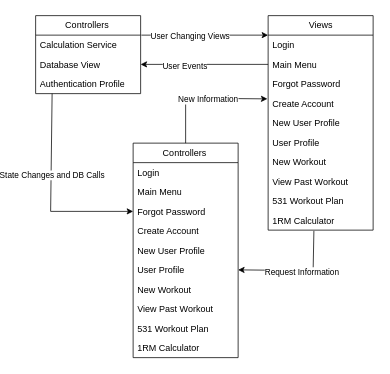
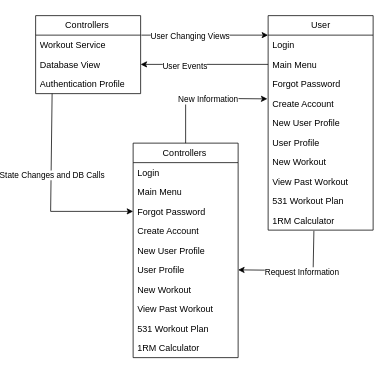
  <mxCell id="0" />
  <mxCell id="1" parent="0" />
  <mxCell id="2" value="Controllers&amp;nbsp;" style="swimlane;fontStyle=0;childLayout=stackLayout;horizontal=1;startSize=26;fillColor=none;horizontalStack=0;resizeParent=1;resizeParentMax=0;resizeLast=0;collapsible=1;marginBottom=0;html=1;" vertex="1" parent="1"><mxGeometry x="20" y="20" width="140" height="104" as="geometry" /></mxCell>
- <mxCell id="3" value="Calculation Service&amp;nbsp;" style="text;strokeColor=none;fillColor=none;align=left;verticalAlign=top;spacingLeft=4;spacingRight=4;overflow=hidden;rotatable=0;points=[[0,0.5],[1,0.5]];portConstraint=eastwest;whiteSpace=wrap;html=1;" vertex="1" parent="2"><mxGeometry y="26" width="140" height="26" as="geometry" /></mxCell>
+ <mxCell id="3" value="Workout Service&amp;nbsp;" style="text;strokeColor=none;fillColor=none;align=left;verticalAlign=top;spacingLeft=4;spacingRight=4;overflow=hidden;rotatable=0;points=[[0,0.5],[1,0.5]];portConstraint=eastwest;whiteSpace=wrap;html=1;" vertex="1" parent="2"><mxGeometry y="26" width="140" height="26" as="geometry" /></mxCell>
  <mxCell id="4" value="Database View&amp;nbsp;" style="text;strokeColor=none;fillColor=none;align=left;verticalAlign=top;spacingLeft=4;spacingRight=4;overflow=hidden;rotatable=0;points=[[0,0.5],[1,0.5]];portConstraint=eastwest;whiteSpace=wrap;html=1;" vertex="1" parent="2"><mxGeometry y="52" width="140" height="26" as="geometry" /></mxCell>
  <mxCell id="5" value="Authentication Profile" style="text;strokeColor=none;fillColor=none;align=left;verticalAlign=top;spacingLeft=4;spacingRight=4;overflow=hidden;rotatable=0;points=[[0,0.5],[1,0.5]];portConstraint=eastwest;whiteSpace=wrap;html=1;" vertex="1" parent="2"><mxGeometry y="78" width="140" height="26" as="geometry" /></mxCell>
- <mxCell id="6" value="Views" style="swimlane;fontStyle=0;childLayout=stackLayout;horizontal=1;startSize=26;fillColor=none;horizontalStack=0;resizeParent=1;resizeParentMax=0;resizeLast=0;collapsible=1;marginBottom=0;html=1;" vertex="1" parent="1"><mxGeometry x="330" y="20" width="140" height="286" as="geometry" /></mxCell>
+ <mxCell id="6" value="User" style="swimlane;fontStyle=0;childLayout=stackLayout;horizontal=1;startSize=26;fillColor=none;horizontalStack=0;resizeParent=1;resizeParentMax=0;resizeLast=0;collapsible=1;marginBottom=0;html=1;" vertex="1" parent="1"><mxGeometry x="330" y="20" width="140" height="286" as="geometry" /></mxCell>
  <mxCell id="7" value="Login&amp;nbsp;" style="text;strokeColor=none;fillColor=none;align=left;verticalAlign=top;spacingLeft=4;spacingRight=4;overflow=hidden;rotatable=0;points=[[0,0.5],[1,0.5]];portConstraint=eastwest;whiteSpace=wrap;html=1;" vertex="1" parent="6"><mxGeometry y="26" width="140" height="26" as="geometry" /></mxCell>
  <mxCell id="8" value="Main Menu" style="text;strokeColor=none;fillColor=none;align=left;verticalAlign=top;spacingLeft=4;spacingRight=4;overflow=hidden;rotatable=0;points=[[0,0.5],[1,0.5]];portConstraint=eastwest;whiteSpace=wrap;html=1;" vertex="1" parent="6"><mxGeometry y="52" width="140" height="26" as="geometry" /></mxCell>
  <mxCell id="9" value="Forgot Password" style="text;strokeColor=none;fillColor=none;align=left;verticalAlign=top;spacingLeft=4;spacingRight=4;overflow=hidden;rotatable=0;points=[[0,0.5],[1,0.5]];portConstraint=eastwest;whiteSpace=wrap;html=1;" vertex="1" parent="6"><mxGeometry y="78" width="140" height="26" as="geometry" /></mxCell>
  <mxCell id="10" value="Create Account" style="text;strokeColor=none;fillColor=none;align=left;verticalAlign=top;spacingLeft=4;spacingRight=4;overflow=hidden;rotatable=0;points=[[0,0.5],[1,0.5]];portConstraint=eastwest;whiteSpace=wrap;html=1;" vertex="1" parent="6"><mxGeometry y="104" width="140" height="26" as="geometry" /></mxCell>
  <mxCell id="11" value="New User Profile" style="text;strokeColor=none;fillColor=none;align=left;verticalAlign=top;spacingLeft=4;spacingRight=4;overflow=hidden;rotatable=0;points=[[0,0.5],[1,0.5]];portConstraint=eastwest;whiteSpace=wrap;html=1;" vertex="1" parent="6"><mxGeometry y="130" width="140" height="26" as="geometry" /></mxCell>
  <mxCell id="12" value="User Profile" style="text;strokeColor=none;fillColor=none;align=left;verticalAlign=top;spacingLeft=4;spacingRight=4;overflow=hidden;rotatable=0;points=[[0,0.5],[1,0.5]];portConstraint=eastwest;whiteSpace=wrap;html=1;" vertex="1" parent="6"><mxGeometry y="156" width="140" height="26" as="geometry" /></mxCell>
  <mxCell id="13" value="New Workout" style="text;strokeColor=none;fillColor=none;align=left;verticalAlign=top;spacingLeft=4;spacingRight=4;overflow=hidden;rotatable=0;points=[[0,0.5],[1,0.5]];portConstraint=eastwest;whiteSpace=wrap;html=1;" vertex="1" parent="6"><mxGeometry y="182" width="140" height="26" as="geometry" /></mxCell>
  <mxCell id="14" value="View Past Workout" style="text;strokeColor=none;fillColor=none;align=left;verticalAlign=top;spacingLeft=4;spacingRight=4;overflow=hidden;rotatable=0;points=[[0,0.5],[1,0.5]];portConstraint=eastwest;whiteSpace=wrap;html=1;" vertex="1" parent="6"><mxGeometry y="208" width="140" height="26" as="geometry" /></mxCell>
  <mxCell id="15" value="531 Workout Plan" style="text;strokeColor=none;fillColor=none;align=left;verticalAlign=top;spacingLeft=4;spacingRight=4;overflow=hidden;rotatable=0;points=[[0,0.5],[1,0.5]];portConstraint=eastwest;whiteSpace=wrap;html=1;" vertex="1" parent="6"><mxGeometry y="234" width="140" height="26" as="geometry" /></mxCell>
  <mxCell id="16" value="1RM Calculator&amp;nbsp;" style="text;strokeColor=none;fillColor=none;align=left;verticalAlign=top;spacingLeft=4;spacingRight=4;overflow=hidden;rotatable=0;points=[[0,0.5],[1,0.5]];portConstraint=eastwest;whiteSpace=wrap;html=1;" vertex="1" parent="6"><mxGeometry y="260" width="140" height="26" as="geometry" /></mxCell>
  <mxCell id="17" value="Controllers&amp;nbsp;" style="swimlane;fontStyle=0;childLayout=stackLayout;horizontal=1;startSize=26;fillColor=none;horizontalStack=0;resizeParent=1;resizeParentMax=0;resizeLast=0;collapsible=1;marginBottom=0;html=1;" vertex="1" parent="1"><mxGeometry x="150" y="190" width="140" height="286" as="geometry" /></mxCell>
  <mxCell id="18" value="Login&amp;nbsp;" style="text;strokeColor=none;fillColor=none;align=left;verticalAlign=top;spacingLeft=4;spacingRight=4;overflow=hidden;rotatable=0;points=[[0,0.5],[1,0.5]];portConstraint=eastwest;whiteSpace=wrap;html=1;" vertex="1" parent="17"><mxGeometry y="26" width="140" height="26" as="geometry" /></mxCell>
  <mxCell id="19" value="Main Menu" style="text;strokeColor=none;fillColor=none;align=left;verticalAlign=top;spacingLeft=4;spacingRight=4;overflow=hidden;rotatable=0;points=[[0,0.5],[1,0.5]];portConstraint=eastwest;whiteSpace=wrap;html=1;" vertex="1" parent="17"><mxGeometry y="52" width="140" height="26" as="geometry" /></mxCell>
  <mxCell id="20" value="Forgot Password" style="text;strokeColor=none;fillColor=none;align=left;verticalAlign=top;spacingLeft=4;spacingRight=4;overflow=hidden;rotatable=0;points=[[0,0.5],[1,0.5]];portConstraint=eastwest;whiteSpace=wrap;html=1;" vertex="1" parent="17"><mxGeometry y="78" width="140" height="26" as="geometry" /></mxCell>
  <mxCell id="21" value="Create Account" style="text;strokeColor=none;fillColor=none;align=left;verticalAlign=top;spacingLeft=4;spacingRight=4;overflow=hidden;rotatable=0;points=[[0,0.5],[1,0.5]];portConstraint=eastwest;whiteSpace=wrap;html=1;" vertex="1" parent="17"><mxGeometry y="104" width="140" height="26" as="geometry" /></mxCell>
  <mxCell id="22" value="New User Profile" style="text;strokeColor=none;fillColor=none;align=left;verticalAlign=top;spacingLeft=4;spacingRight=4;overflow=hidden;rotatable=0;points=[[0,0.5],[1,0.5]];portConstraint=eastwest;whiteSpace=wrap;html=1;" vertex="1" parent="17"><mxGeometry y="130" width="140" height="26" as="geometry" /></mxCell>
  <mxCell id="23" value="User Profile" style="text;strokeColor=none;fillColor=none;align=left;verticalAlign=top;spacingLeft=4;spacingRight=4;overflow=hidden;rotatable=0;points=[[0,0.5],[1,0.5]];portConstraint=eastwest;whiteSpace=wrap;html=1;" vertex="1" parent="17"><mxGeometry y="156" width="140" height="26" as="geometry" /></mxCell>
  <mxCell id="24" value="New Workout" style="text;strokeColor=none;fillColor=none;align=left;verticalAlign=top;spacingLeft=4;spacingRight=4;overflow=hidden;rotatable=0;points=[[0,0.5],[1,0.5]];portConstraint=eastwest;whiteSpace=wrap;html=1;" vertex="1" parent="17"><mxGeometry y="182" width="140" height="26" as="geometry" /></mxCell>
  <mxCell id="25" value="View Past Workout" style="text;strokeColor=none;fillColor=none;align=left;verticalAlign=top;spacingLeft=4;spacingRight=4;overflow=hidden;rotatable=0;points=[[0,0.5],[1,0.5]];portConstraint=eastwest;whiteSpace=wrap;html=1;" vertex="1" parent="17"><mxGeometry y="208" width="140" height="26" as="geometry" /></mxCell>
  <mxCell id="26" value="531 Workout Plan" style="text;strokeColor=none;fillColor=none;align=left;verticalAlign=top;spacingLeft=4;spacingRight=4;overflow=hidden;rotatable=0;points=[[0,0.5],[1,0.5]];portConstraint=eastwest;whiteSpace=wrap;html=1;" vertex="1" parent="17"><mxGeometry y="234" width="140" height="26" as="geometry" /></mxCell>
  <mxCell id="27" value="1RM Calculator&amp;nbsp;" style="text;strokeColor=none;fillColor=none;align=left;verticalAlign=top;spacingLeft=4;spacingRight=4;overflow=hidden;rotatable=0;points=[[0,0.5],[1,0.5]];portConstraint=eastwest;whiteSpace=wrap;html=1;" vertex="1" parent="17"><mxGeometry y="260" width="140" height="26" as="geometry" /></mxCell>
  <mxCell id="28" value="" style="endArrow=classic;html=1;rounded=0;exitX=1.007;exitY=0;exitDx=0;exitDy=0;exitPerimeter=0;" edge="1" parent="1" source="3"><mxGeometry width="50" height="50" relative="1" as="geometry"><mxPoint x="280" y="260" as="sourcePoint" /><mxPoint x="330" y="46" as="targetPoint" /></mxGeometry></mxCell>
  <mxCell id="29" value="User Changing Views" style="edgeLabel;html=1;align=center;verticalAlign=middle;resizable=0;points=[];" vertex="1" connectable="0" parent="28"><mxGeometry x="-0.231" relative="1" as="geometry"><mxPoint as="offset" /></mxGeometry></mxCell>
  <mxCell id="30" value="" style="endArrow=classic;html=1;rounded=0;exitX=0;exitY=0.5;exitDx=0;exitDy=0;entryX=1;entryY=0.5;entryDx=0;entryDy=0;" edge="1" parent="1" source="8" target="4"><mxGeometry width="50" height="50" relative="1" as="geometry"><mxPoint x="280" y="260" as="sourcePoint" /><mxPoint x="330" y="210" as="targetPoint" /></mxGeometry></mxCell>
  <mxCell id="31" value="User Events" style="edgeLabel;html=1;align=center;verticalAlign=middle;resizable=0;points=[];" vertex="1" connectable="0" parent="30"><mxGeometry x="0.318" y="1" relative="1" as="geometry"><mxPoint as="offset" /></mxGeometry></mxCell>
  <mxCell id="32" value="" style="endArrow=classic;html=1;rounded=0;exitX=0.157;exitY=1;exitDx=0;exitDy=0;exitPerimeter=0;entryX=0;entryY=0.5;entryDx=0;entryDy=0;" edge="1" parent="1" source="5" target="20"><mxGeometry width="50" height="50" relative="1" as="geometry"><mxPoint x="280" y="260" as="sourcePoint" /><mxPoint x="330" y="210" as="targetPoint" /><Array as="points"><mxPoint x="40" y="281" /></Array></mxGeometry></mxCell>
  <mxCell id="33" value="State Changes and DB Calls" style="edgeLabel;html=1;align=center;verticalAlign=middle;resizable=0;points=[];" vertex="1" connectable="0" parent="32"><mxGeometry x="-0.191" y="1" relative="1" as="geometry"><mxPoint as="offset" /></mxGeometry></mxCell>
  <mxCell id="34" value="" style="endArrow=classic;html=1;rounded=0;exitX=0.5;exitY=0;exitDx=0;exitDy=0;entryX=-0.007;entryY=0.269;entryDx=0;entryDy=0;entryPerimeter=0;" edge="1" parent="1" source="17" target="10"><mxGeometry width="50" height="50" relative="1" as="geometry"><mxPoint x="280" y="260" as="sourcePoint" /><mxPoint x="330" y="210" as="targetPoint" /><Array as="points"><mxPoint x="220" y="130" /></Array></mxGeometry></mxCell>
  <mxCell id="35" value="New Information" style="edgeLabel;html=1;align=center;verticalAlign=middle;resizable=0;points=[];" vertex="1" connectable="0" parent="34"><mxGeometry x="0.065" y="-1" relative="1" as="geometry"><mxPoint as="offset" /></mxGeometry></mxCell>
  <mxCell id="36" value="" style="endArrow=classic;html=1;rounded=0;exitX=0.436;exitY=1.038;exitDx=0;exitDy=0;exitPerimeter=0;entryX=1;entryY=0.5;entryDx=0;entryDy=0;" edge="1" parent="1" source="16" target="23"><mxGeometry width="50" height="50" relative="1" as="geometry"><mxPoint x="280" y="260" as="sourcePoint" /><mxPoint x="330" y="210" as="targetPoint" /><Array as="points"><mxPoint x="390" y="360" /></Array></mxGeometry></mxCell>
  <mxCell id="37" value="Request Information" style="edgeLabel;html=1;align=center;verticalAlign=middle;resizable=0;points=[];" vertex="1" connectable="0" parent="36"><mxGeometry x="-0.098" y="2" relative="1" as="geometry"><mxPoint as="offset" /></mxGeometry></mxCell>
